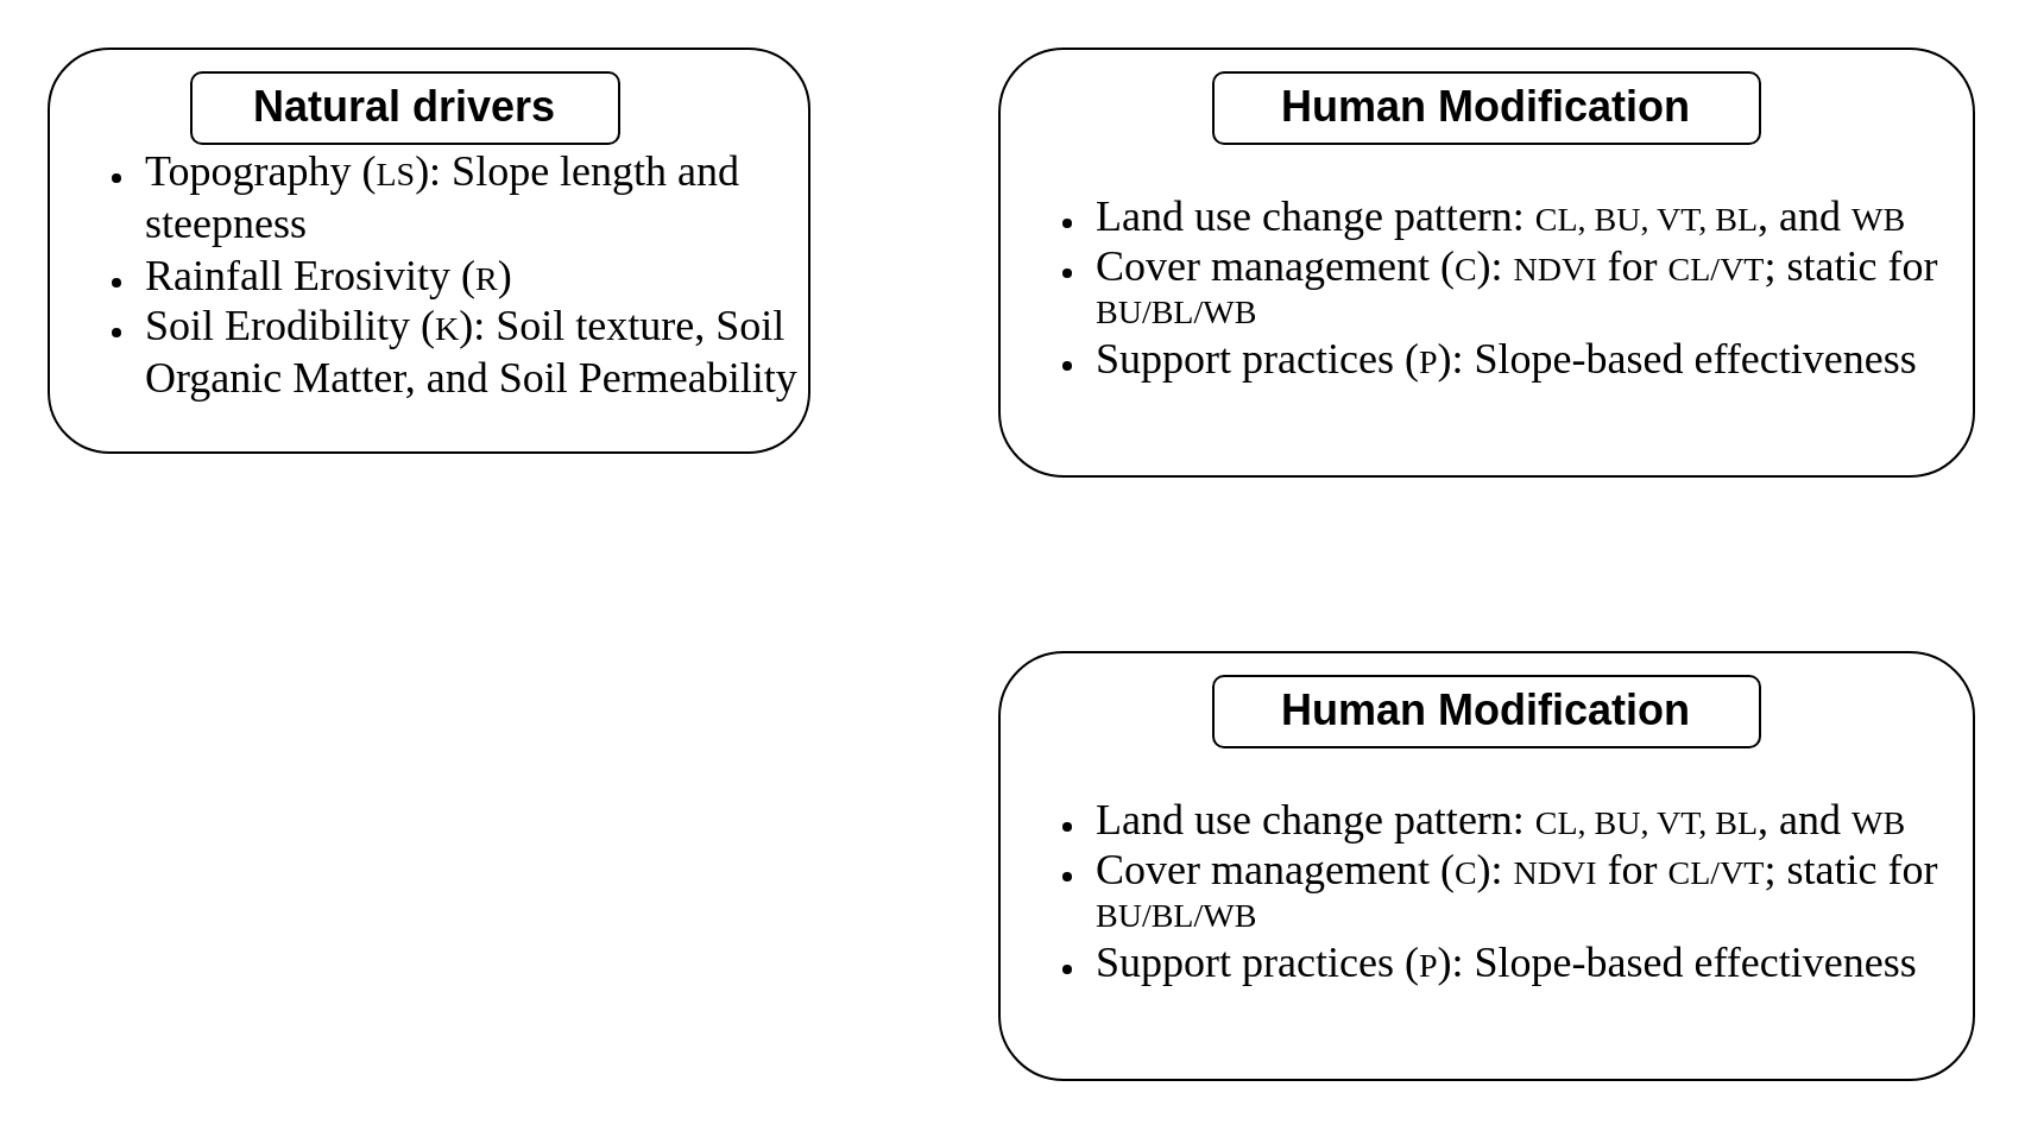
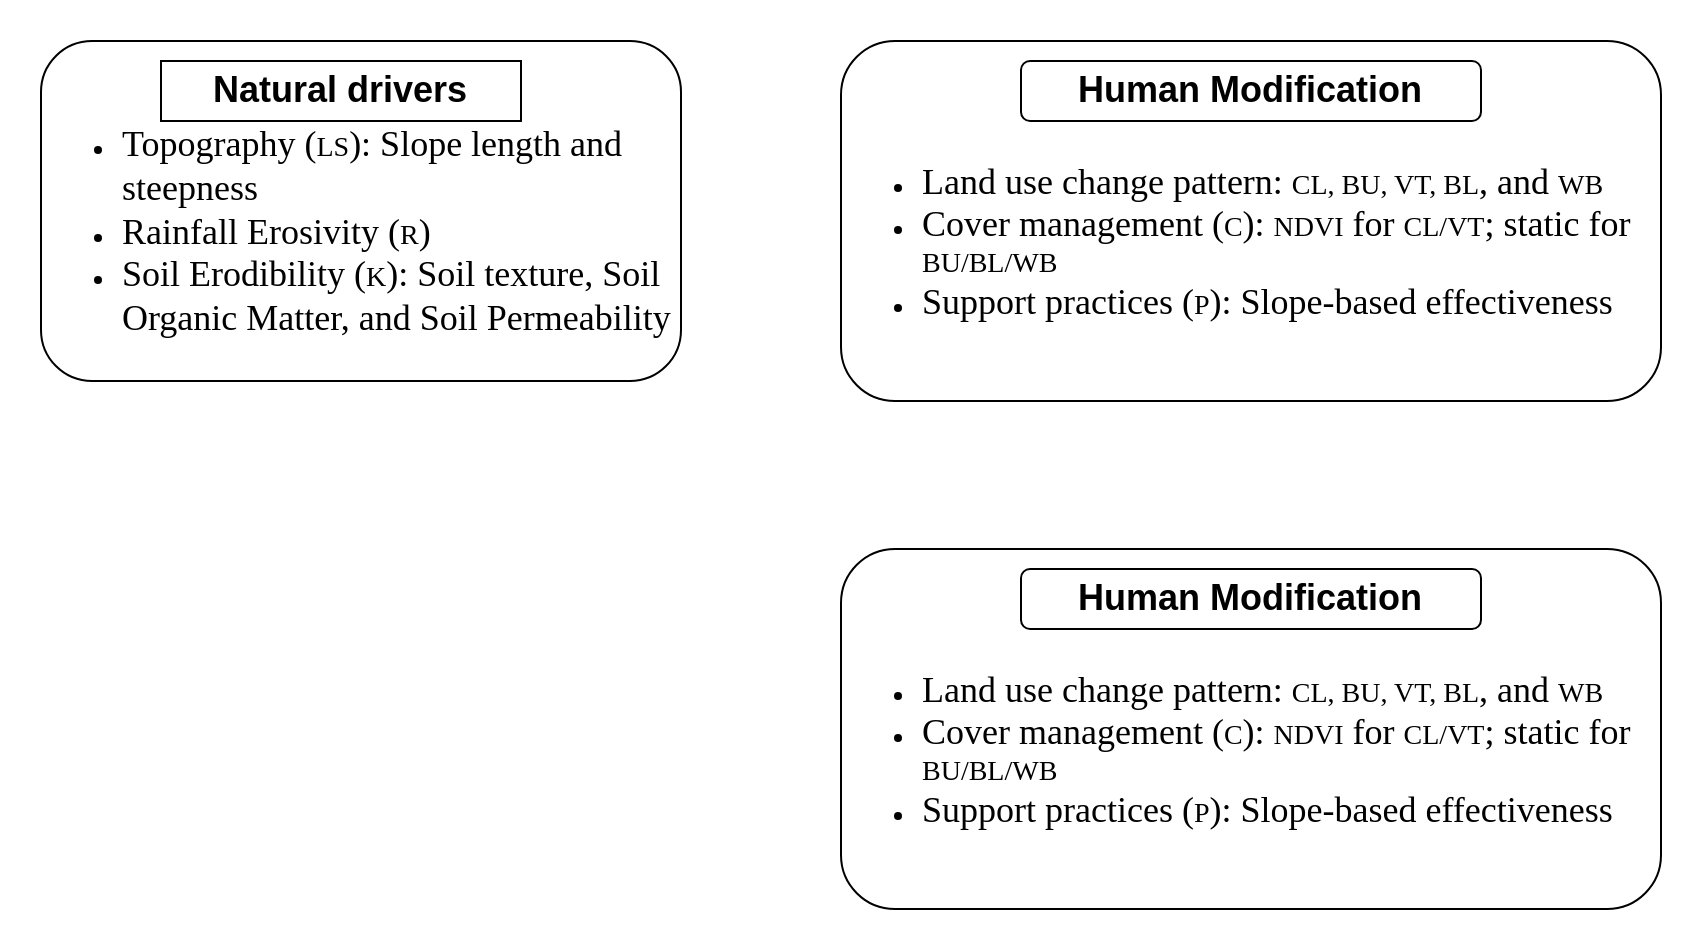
  <mxCell id="0" />
  <mxCell id="1" parent="0" />
  <mxCell id="2" value="&lt;div style=&quot;text-align: left;&quot;&gt;&lt;font face=&quot;Times New Roman&quot;&gt;&lt;span style=&quot;font-size: 18px;&quot;&gt;&lt;br&gt;&lt;/span&gt;&lt;/font&gt;&lt;/div&gt;&lt;ul&gt;&lt;li style=&quot;text-align: left;&quot;&gt;&lt;font style=&quot;font-size: 18px;&quot; face=&quot;Times New Roman&quot;&gt;Topography (&lt;/font&gt;&lt;font style=&quot;font-size: 14px;&quot; face=&quot;Times New Roman&quot;&gt;LS&lt;/font&gt;&lt;font style=&quot;font-size: 18px;&quot; face=&quot;Times New Roman&quot;&gt;): Slope length and steepness&lt;/font&gt;&lt;/li&gt;&lt;li style=&quot;text-align: left;&quot;&gt;&lt;font style=&quot;font-size: 18px;&quot; face=&quot;Times New Roman&quot;&gt;Rainfall Erosivity (&lt;/font&gt;&lt;font style=&quot;font-size: 14px;&quot; face=&quot;Times New Roman&quot;&gt;R&lt;/font&gt;&lt;font style=&quot;font-size: 18px;&quot; face=&quot;Times New Roman&quot;&gt;)&lt;/font&gt;&lt;/li&gt;&lt;li style=&quot;text-align: left;&quot;&gt;&lt;font style=&quot;font-size: 18px;&quot; face=&quot;Times New Roman&quot;&gt;Soil Erodibility (&lt;/font&gt;&lt;font style=&quot;font-size: 14px;&quot; face=&quot;Times New Roman&quot;&gt;K&lt;/font&gt;&lt;font style=&quot;font-size: 18px;&quot; face=&quot;Times New Roman&quot;&gt;): Soil texture, Soil Organic Matter, and Soil Permeability&lt;/font&gt;&lt;/li&gt;&lt;/ul&gt;" style="rounded=1;whiteSpace=wrap;html=1;" vertex="1" parent="1"><mxGeometry x="20" y="20" width="320" height="170" as="geometry" /></mxCell>
- <mxCell id="3" value="&lt;font style=&quot;font-size: 18px;&quot;&gt;&lt;b style=&quot;&quot;&gt;Natural drivers&lt;/b&gt;&lt;/font&gt;" style="rounded=1;whiteSpace=wrap;html=1;" vertex="1" parent="1"><mxGeometry x="80" y="30" width="180" height="30" as="geometry" /></mxCell>
+ <mxCell id="3" value="&lt;font style=&quot;font-size: 18px;&quot;&gt;&lt;b style=&quot;&quot;&gt;Natural drivers&lt;/b&gt;&lt;/font&gt;" style="whiteSpace=wrap;html=1;rounded=0;" vertex="1" parent="1"><mxGeometry x="80" y="30" width="180" height="30" as="geometry" /></mxCell>
  <mxCell id="4" value="&lt;div style=&quot;text-align: left;&quot;&gt;&lt;font face=&quot;Times New Roman&quot;&gt;&lt;span style=&quot;font-size: 18px;&quot;&gt;&lt;br&gt;&lt;/span&gt;&lt;/font&gt;&lt;/div&gt;&lt;ul&gt;&lt;li style=&quot;text-align: left;&quot;&gt;&lt;font style=&quot;font-size: 18px;&quot; face=&quot;Times New Roman&quot;&gt;Land use change pattern: &lt;/font&gt;&lt;font style=&quot;font-size: 14px;&quot; face=&quot;Times New Roman&quot;&gt;CL, BU, VT, BL&lt;/font&gt;&lt;font style=&quot;font-size: 18px;&quot; face=&quot;Times New Roman&quot;&gt;, and &lt;/font&gt;&lt;font style=&quot;font-size: 14px;&quot; face=&quot;Times New Roman&quot;&gt;WB&lt;/font&gt;&lt;/li&gt;&lt;li style=&quot;text-align: left;&quot;&gt;&lt;font style=&quot;font-size: 18px;&quot; face=&quot;Times New Roman&quot;&gt;Cover management (&lt;/font&gt;&lt;font style=&quot;font-size: 14px;&quot; face=&quot;Times New Roman&quot;&gt;C&lt;/font&gt;&lt;font style=&quot;font-size: 18px;&quot; face=&quot;Times New Roman&quot;&gt;): &lt;/font&gt;&lt;font style=&quot;font-size: 14px;&quot; face=&quot;Times New Roman&quot;&gt;NDVI&lt;/font&gt;&lt;font style=&quot;font-size: 18px;&quot; face=&quot;Times New Roman&quot;&gt; for &lt;/font&gt;&lt;font style=&quot;font-size: 14px;&quot; face=&quot;Times New Roman&quot;&gt;CL/VT&lt;/font&gt;&lt;font style=&quot;font-size: 18px;&quot; face=&quot;Times New Roman&quot;&gt;; static for &lt;/font&gt;&lt;font style=&quot;font-size: 14px;&quot; face=&quot;Times New Roman&quot;&gt;BU/BL/WB&lt;/font&gt;&lt;/li&gt;&lt;li style=&quot;text-align: left;&quot;&gt;&lt;font style=&quot;font-size: 18px;&quot; face=&quot;Times New Roman&quot;&gt;Support practices (&lt;/font&gt;&lt;font style=&quot;font-size: 14px;&quot; face=&quot;Times New Roman&quot;&gt;P&lt;/font&gt;&lt;font style=&quot;font-size: 18px;&quot; face=&quot;Times New Roman&quot;&gt;): Slope-based effectiveness&lt;/font&gt;&lt;/li&gt;&lt;/ul&gt;" style="rounded=1;whiteSpace=wrap;html=1;" vertex="1" parent="1"><mxGeometry x="420" y="20" width="410" height="180" as="geometry" /></mxCell>
  <mxCell id="5" value="&lt;font style=&quot;font-size: 18px;&quot;&gt;&lt;b style=&quot;&quot;&gt;Human Modification&lt;/b&gt;&lt;/font&gt;" style="rounded=1;whiteSpace=wrap;html=1;" vertex="1" parent="1"><mxGeometry x="510" y="30" width="230" height="30" as="geometry" /></mxCell>
  <mxCell id="6" value="&lt;div style=&quot;text-align: left;&quot;&gt;&lt;font face=&quot;Times New Roman&quot;&gt;&lt;span style=&quot;font-size: 18px;&quot;&gt;&lt;br&gt;&lt;/span&gt;&lt;/font&gt;&lt;/div&gt;&lt;ul&gt;&lt;li style=&quot;text-align: left;&quot;&gt;&lt;font style=&quot;font-size: 18px;&quot; face=&quot;Times New Roman&quot;&gt;Land use change pattern: &lt;/font&gt;&lt;font style=&quot;font-size: 14px;&quot; face=&quot;Times New Roman&quot;&gt;CL, BU, VT, BL&lt;/font&gt;&lt;font style=&quot;font-size: 18px;&quot; face=&quot;Times New Roman&quot;&gt;, and &lt;/font&gt;&lt;font style=&quot;font-size: 14px;&quot; face=&quot;Times New Roman&quot;&gt;WB&lt;/font&gt;&lt;/li&gt;&lt;li style=&quot;text-align: left;&quot;&gt;&lt;font style=&quot;font-size: 18px;&quot; face=&quot;Times New Roman&quot;&gt;Cover management (&lt;/font&gt;&lt;font style=&quot;font-size: 14px;&quot; face=&quot;Times New Roman&quot;&gt;C&lt;/font&gt;&lt;font style=&quot;font-size: 18px;&quot; face=&quot;Times New Roman&quot;&gt;): &lt;/font&gt;&lt;font style=&quot;font-size: 14px;&quot; face=&quot;Times New Roman&quot;&gt;NDVI&lt;/font&gt;&lt;font style=&quot;font-size: 18px;&quot; face=&quot;Times New Roman&quot;&gt; for &lt;/font&gt;&lt;font style=&quot;font-size: 14px;&quot; face=&quot;Times New Roman&quot;&gt;CL/VT&lt;/font&gt;&lt;font style=&quot;font-size: 18px;&quot; face=&quot;Times New Roman&quot;&gt;; static for &lt;/font&gt;&lt;font style=&quot;font-size: 14px;&quot; face=&quot;Times New Roman&quot;&gt;BU/BL/WB&lt;/font&gt;&lt;/li&gt;&lt;li style=&quot;text-align: left;&quot;&gt;&lt;font style=&quot;font-size: 18px;&quot; face=&quot;Times New Roman&quot;&gt;Support practices (&lt;/font&gt;&lt;font style=&quot;font-size: 14px;&quot; face=&quot;Times New Roman&quot;&gt;P&lt;/font&gt;&lt;font style=&quot;font-size: 18px;&quot; face=&quot;Times New Roman&quot;&gt;): Slope-based effectiveness&lt;/font&gt;&lt;/li&gt;&lt;/ul&gt;" style="rounded=1;whiteSpace=wrap;html=1;" vertex="1" parent="1"><mxGeometry x="420" y="274" width="410" height="180" as="geometry" /></mxCell>
  <mxCell id="7" value="&lt;font style=&quot;font-size: 18px;&quot;&gt;&lt;b style=&quot;&quot;&gt;Human Modification&lt;/b&gt;&lt;/font&gt;" style="rounded=1;whiteSpace=wrap;html=1;" vertex="1" parent="1"><mxGeometry x="510" y="284" width="230" height="30" as="geometry" /></mxCell>
